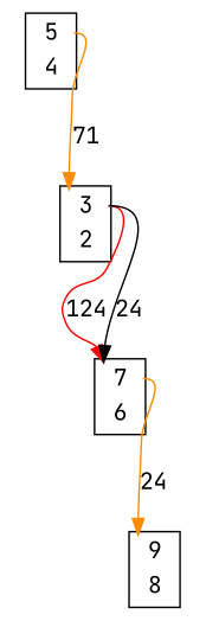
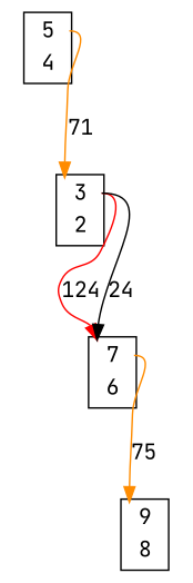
  digraph {
    fontname="JetBrains Mono"
    node [color=black fillcolor=white fontname="JetBrains Mono" shape=plaintext style=filled]
    edge [color=darkorange fontname="JetBrains Mono" headport=port_0x7f3991fa7370_in tailport=port_0x7f395c416040_out]
    n1 [label=<<TABLE bgcolor = "white"> <TR><TD BORDER = "0" PORT = "port_0x7f395c416040_in"></TD><TD BORDER = "0" PORT = "port_">3</TD><TD BORDER = "0" PORT = "port_0x7f395c416040_out"></TD></TR> <TR><TD BORDER = "0" PORT = "port_0x7f3991fa7fa0_out"></TD><TD BORDER = "0" PORT = "port_">2</TD><TD BORDER = "0" PORT = "port_0x7f3991fa7fa0_in"></TD></TR> </TABLE>>]
    n2 [label=<<TABLE bgcolor = "white"> <TR><TD BORDER = "0" PORT = "port_0x7f3991fa7370_in"></TD><TD BORDER = "0" PORT = "port_">7</TD><TD BORDER = "0" PORT = "port_0x7f3991fa7370_out"></TD></TR> <TR><TD BORDER = "0" PORT = "port_0x7f3991416040_out"></TD><TD BORDER = "0" PORT = "port_">6</TD><TD BORDER = "0" PORT = "port_0x7f3991416040_in"></TD></TR> </TABLE>>]
    n3 [label=<<TABLE bgcolor = "white"> <TR><TD BORDER = "0" PORT = "port_0x7f3991fa72e0_in"></TD><TD BORDER = "0" PORT = "port_">9</TD><TD BORDER = "0" PORT = "port_0x7f3991fa72e0_out"></TD></TR> <TR><TD BORDER = "0" PORT = "port_0x7f3991fa7c70_out"></TD><TD BORDER = "0" PORT = "port_">8</TD><TD BORDER = "0" PORT = "port_0x7f3991fa7c70_in"></TD></TR> </TABLE>>]
    n4 [label=<<TABLE bgcolor = "white"> <TR><TD BORDER = "0" PORT = "port_0x7f395cc16100_in"></TD><TD BORDER = "0" PORT = "port_">5</TD><TD BORDER = "0" PORT = "port_0x7f395cc16100_out"></TD></TR> <TR><TD BORDER = "0" PORT = "port_0x7f395cc16040_out"></TD><TD BORDER = "0" PORT = "port_">4</TD><TD BORDER = "0" PORT = "port_0x7f395cc16040_in"></TD></TR> </TABLE>>]
    n1 -> n2 [color=red label=124]
    n1 -> n2 [color=black label=24]
-   n2 -> n3 [headport=port_0x7f3991fa72e0_in label=24 tailport=port_0x7f3991fa7370_out]
+   n2 -> n3 [headport=port_0x7f3991fa72e0_in label=75 tailport=port_0x7f3991fa7370_out]
    n4 -> n1 [headport=port_0x7f395c416040_in label=71 tailport=port_0x7f395cc16100_out]
  }
